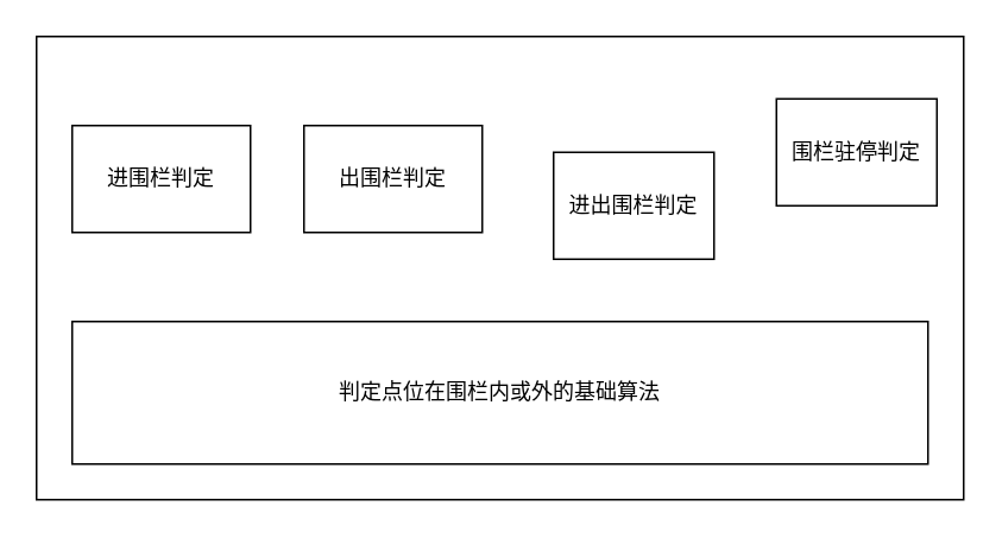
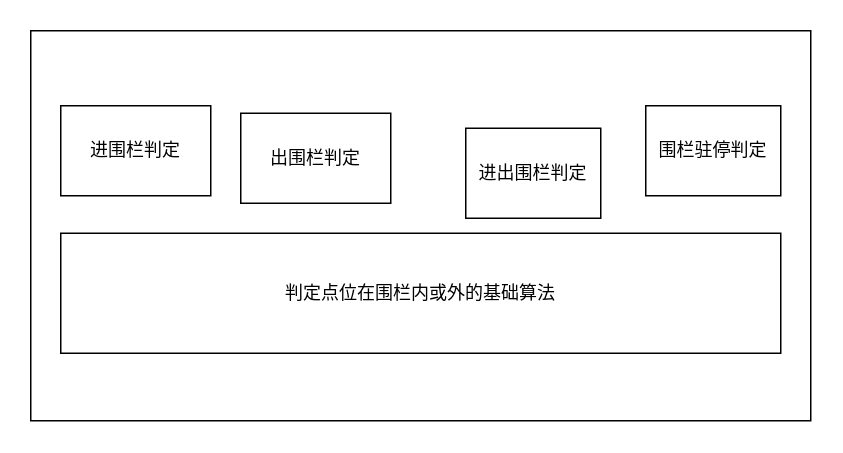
  <mxCell id="0" />
  <mxCell id="1" parent="0" />
  <mxCell id="2" value="" style="rounded=0;whiteSpace=wrap;html=1;" vertex="1" parent="1"><mxGeometry x="20" y="20" width="520" height="260" as="geometry" /></mxCell>
- <mxCell id="3" value="判定点位在围栏内或外的基础算法" style="rounded=0;whiteSpace=wrap;html=1;" vertex="1" parent="1"><mxGeometry x="40" y="180" width="480" height="80" as="geometry" /></mxCell>
+ <mxCell id="3" value="判定点位在围栏内或外的基础算法" style="rounded=0;whiteSpace=wrap;html=1;" vertex="1" parent="1"><mxGeometry x="40" y="155" width="480" height="80" as="geometry" /></mxCell>
  <mxCell id="4" value="进围栏判定" style="rounded=0;whiteSpace=wrap;html=1;" vertex="1" parent="1"><mxGeometry x="40" y="70" width="100" height="60" as="geometry" /></mxCell>
- <mxCell id="5" value="出围栏判定" style="rounded=0;whiteSpace=wrap;html=1;" vertex="1" parent="1"><mxGeometry x="170" y="70" width="100" height="60" as="geometry" /></mxCell>
+ <mxCell id="5" value="出围栏判定" style="rounded=0;whiteSpace=wrap;html=1;" vertex="1" parent="1"><mxGeometry x="160" y="75" width="100" height="60" as="geometry" /></mxCell>
  <mxCell id="6" value="进出围栏判定" style="rounded=0;whiteSpace=wrap;html=1;" vertex="1" parent="1"><mxGeometry x="310" y="85" width="90" height="60" as="geometry" /></mxCell>
- <mxCell id="7" value="围栏驻停判定" style="rounded=0;whiteSpace=wrap;html=1;" vertex="1" parent="1"><mxGeometry x="435" y="55" width="90" height="60" as="geometry" /></mxCell>
+ <mxCell id="7" value="围栏驻停判定" style="rounded=0;whiteSpace=wrap;html=1;" vertex="1" parent="1"><mxGeometry x="430" y="70" width="90" height="60" as="geometry" /></mxCell>
